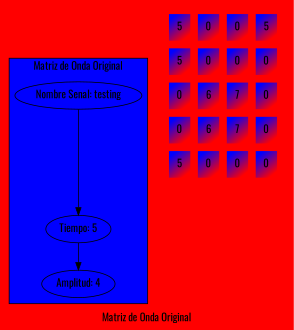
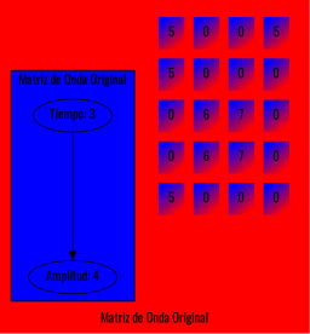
  digraph {
    bgcolor=red
    fontname=Oswald
    label="Matriz de Onda Original"
    node [fontname=Oswald]
    edge [fontname=Oswald]
-   n1 [label="Nombre Senal: testing"]
-   n2 [label="Tiempo: 5"]
+   n2 [label="Tiempo: 3"]
    n3 [label="Amplitud: 4"]
    n4 [label=<             <TABLE border="0" cellspacing="10" cellpadding="10" > <TR><TD bgcolor="blue:red"  gradientangle="315">5</TD> <TD bgcolor="blue:red"  gradientangle="315">0</TD> <TD bgcolor="blue:red"  gradientangle="315">0</TD> <TD bgcolor="blue:red"  gradientangle="315">5</TD> </TR> <TR><TD bgcolor="blue:red"  gradientangle="315">5</TD> <TD bgcolor="blue:red"  gradientangle="315">0</TD> <TD bgcolor="blue:red"  gradientangle="315">0</TD> <TD bgcolor="blue:red"  gradientangle="315">0</TD> </TR> <TR><TD bgcolor="blue:red"  gradientangle="315">0</TD> <TD bgcolor="blue:red"  gradientangle="315">6</TD> <TD bgcolor="blue:red"  gradientangle="315">7</TD> <TD bgcolor="blue:red"  gradientangle="315">0</TD> </TR> <TR><TD bgcolor="blue:red"  gradientangle="315">0</TD> <TD bgcolor="blue:red"  gradientangle="315">6</TD> <TD bgcolor="blue:red"  gradientangle="315">7</TD> <TD bgcolor="blue:red"  gradientangle="315">0</TD> </TR> <TR><TD bgcolor="blue:red"  gradientangle="315">5</TD> <TD bgcolor="blue:red"  gradientangle="315">0</TD> <TD bgcolor="blue:red"  gradientangle="315">0</TD> <TD bgcolor="blue:red"  gradientangle="315">0</TD>  </TR></TABLE>> shape=none]
    subgraph cluster_1 {
      bgcolor=blue
-     n1
      n2
      n3
    }
-   n1 -> n2
    n2 -> n3
  }
